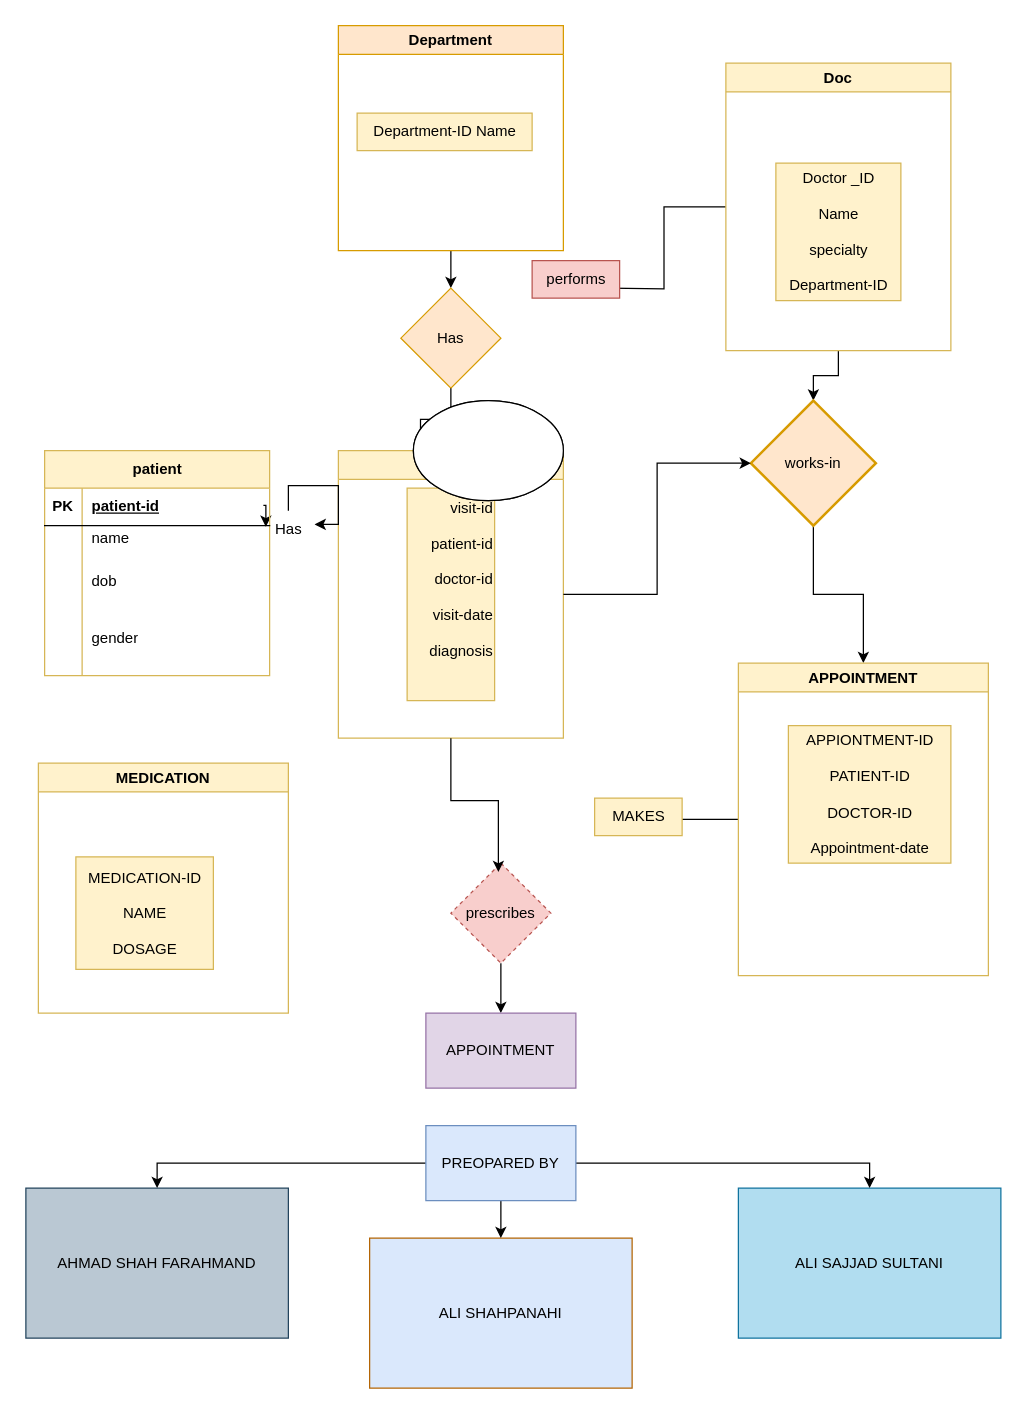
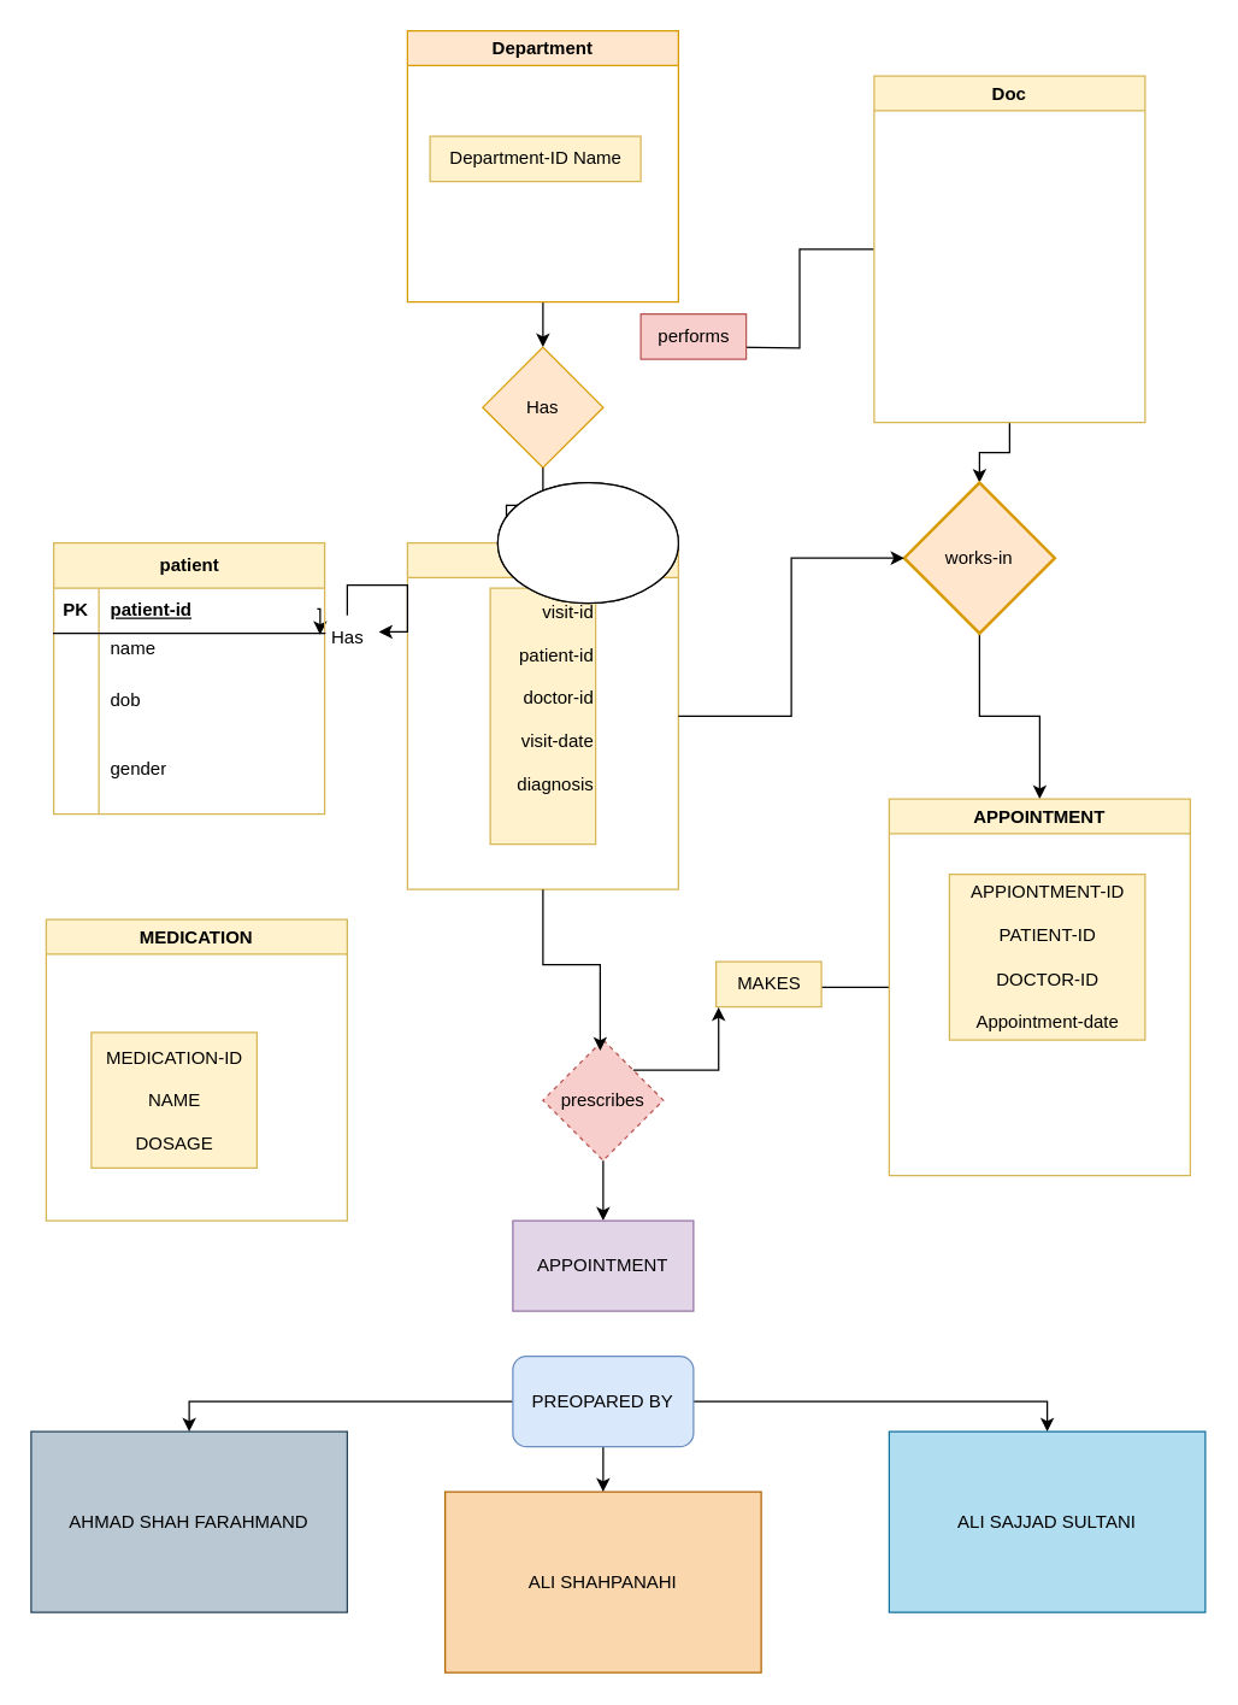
  <mxCell id="0" />
  <mxCell id="1" parent="0" />
  <mxCell id="2" style="edgeStyle=orthogonalEdgeStyle;rounded=0;orthogonalLoop=1;jettySize=auto;html=1;exitX=0.5;exitY=1;exitDx=0;exitDy=0;entryX=0.5;entryY=0;entryDx=0;entryDy=0;" parent="1" source="3" target="5" edge="1"><mxGeometry relative="1" as="geometry" /></mxCell>
  <mxCell id="3" value="Department" style="swimlane;whiteSpace=wrap;html=1;fillColor=#ffe6cc;strokeColor=#d79b00;" parent="1" vertex="1"><mxGeometry x="270" y="20" width="180" height="180" as="geometry" /></mxCell>
  <mxCell id="4" value="Department-ID Name" style="text;html=1;align=center;verticalAlign=middle;resizable=0;points=[];autosize=1;strokeColor=#d6b656;fillColor=#fff2cc;" parent="3" vertex="1"><mxGeometry x="15" y="70" width="140" height="30" as="geometry" /></mxCell>
  <mxCell id="5" value="Has" style="rhombus;whiteSpace=wrap;html=1;fillColor=#ffe6cc;strokeColor=#d79b00;" parent="1" vertex="1"><mxGeometry x="320" y="230" width="80" height="80" as="geometry" /></mxCell>
  <mxCell id="6" style="edgeStyle=orthogonalEdgeStyle;rounded=0;orthogonalLoop=1;jettySize=auto;html=1;" parent="1" source="8" edge="1"><mxGeometry relative="1" as="geometry"><mxPoint x="480" y="230" as="targetPoint" /></mxGeometry></mxCell>
  <mxCell id="7" style="edgeStyle=orthogonalEdgeStyle;rounded=0;orthogonalLoop=1;jettySize=auto;html=1;" parent="1" source="8" target="12" edge="1"><mxGeometry relative="1" as="geometry" /></mxCell>
  <mxCell id="8" value="Doc" style="swimlane;whiteSpace=wrap;html=1;fillColor=#fff2cc;strokeColor=#d6b656;" parent="1" vertex="1"><mxGeometry x="580" y="50" width="180" height="230" as="geometry" /></mxCell>
- <mxCell id="9" value="Doctor _ID&lt;div&gt;&lt;br&gt;&lt;div&gt;Name&lt;/div&gt;&lt;div&gt;&lt;br&gt;&lt;/div&gt;&lt;div&gt;specialty&lt;/div&gt;&lt;div&gt;&lt;br&gt;&lt;/div&gt;&lt;div&gt;Department-ID&lt;/div&gt;&lt;/div&gt;" style="text;html=1;align=center;verticalAlign=middle;resizable=0;points=[];autosize=1;strokeColor=#d6b656;fillColor=#fff2cc;" parent="8" vertex="1"><mxGeometry x="40" y="80" width="100" height="110" as="geometry" /></mxCell>
  <mxCell id="10" value="performs" style="text;html=1;align=center;verticalAlign=middle;resizable=0;points=[];autosize=1;strokeColor=#b85450;fillColor=#f8cecc;" parent="1" vertex="1"><mxGeometry x="425" y="208" width="70" height="30" as="geometry" /></mxCell>
  <mxCell id="11" style="edgeStyle=orthogonalEdgeStyle;rounded=0;orthogonalLoop=1;jettySize=auto;html=1;exitX=0.5;exitY=1;exitDx=0;exitDy=0;exitPerimeter=0;" parent="1" source="12" target="16" edge="1"><mxGeometry relative="1" as="geometry" /></mxCell>
  <mxCell id="12" value="works-in" style="strokeWidth=2;html=1;shape=mxgraph.flowchart.decision;whiteSpace=wrap;fillColor=#ffe6cc;strokeColor=#d79b00;" parent="1" vertex="1"><mxGeometry x="600" y="320" width="100" height="100" as="geometry" /></mxCell>
  <mxCell id="13" value="visit" style="swimlane;whiteSpace=wrap;html=1;fillColor=#fff2cc;strokeColor=#d6b656;" parent="1" vertex="1"><mxGeometry x="270" y="360" width="180" height="230" as="geometry" /></mxCell>
  <mxCell id="14" value="&lt;div&gt;&lt;span style=&quot;background-color: transparent; color: light-dark(rgb(0, 0, 0), rgb(255, 255, 255));&quot;&gt;&lt;font&gt;visit-id&lt;/font&gt;&lt;/span&gt;&lt;/div&gt;&lt;div&gt;&lt;span style=&quot;background-color: transparent; color: light-dark(rgb(0, 0, 0), rgb(255, 255, 255));&quot;&gt;&lt;font&gt;&lt;br&gt;&lt;/font&gt;&lt;/span&gt;&lt;/div&gt;&lt;span style=&quot;background-color: transparent; color: light-dark(rgb(0, 0, 0), rgb(255, 255, 255));&quot;&gt;&lt;font&gt;patient-id&lt;/font&gt;&lt;/span&gt;&lt;div&gt;&lt;font&gt;&lt;br&gt;&lt;span style=&quot;background-color: transparent; color: light-dark(rgb(0, 0, 0), rgb(255, 255, 255));&quot;&gt;doctor-id&lt;/span&gt;&lt;/font&gt;&lt;/div&gt;&lt;div&gt;&lt;font&gt;&lt;br&gt;&lt;span style=&quot;background-color: transparent; color: light-dark(rgb(0, 0, 0), rgb(255, 255, 255));&quot;&gt;visit-date&lt;/span&gt;&lt;/font&gt;&lt;/div&gt;&lt;div&gt;&lt;font&gt;&lt;br&gt;&lt;span style=&quot;background-color: transparent; color: light-dark(rgb(0, 0, 0), rgb(255, 255, 255));&quot;&gt;diagnosis&lt;/span&gt;&lt;/font&gt;&lt;/div&gt;&lt;div&gt;&lt;span style=&quot;background-color: transparent; color: light-dark(rgb(0, 0, 0), rgb(255, 255, 255)); font-size: 20px;&quot;&gt;&lt;br&gt;&lt;/span&gt;&lt;/div&gt;" style="text;html=1;align=right;verticalAlign=middle;resizable=0;points=[];autosize=1;strokeColor=#d6b656;fillColor=#fff2cc;" parent="13" vertex="1"><mxGeometry x="55" y="30" width="70" height="170" as="geometry" /></mxCell>
  <mxCell id="15" style="edgeStyle=orthogonalEdgeStyle;rounded=0;orthogonalLoop=1;jettySize=auto;html=1;" parent="1" source="16" edge="1"><mxGeometry relative="1" as="geometry"><mxPoint x="530" y="655" as="targetPoint" /></mxGeometry></mxCell>
  <mxCell id="16" value="APPOINTMENT" style="swimlane;whiteSpace=wrap;html=1;fillColor=#fff2cc;strokeColor=#d6b656;" parent="1" vertex="1"><mxGeometry x="590" y="530" width="200" height="250" as="geometry" /></mxCell>
  <mxCell id="17" value="APPIONTMENT-ID&lt;div&gt;&lt;br&gt;&lt;div&gt;PATIENT-ID&lt;/div&gt;&lt;div&gt;&lt;br&gt;&lt;/div&gt;&lt;div&gt;DOCTOR-ID&lt;/div&gt;&lt;div&gt;&lt;br&gt;&lt;/div&gt;&lt;div&gt;Appointment-date&lt;/div&gt;&lt;/div&gt;" style="text;html=1;align=center;verticalAlign=middle;resizable=0;points=[];autosize=1;strokeColor=#d6b656;fillColor=#fff2cc;" parent="16" vertex="1"><mxGeometry x="40" y="50" width="130" height="110" as="geometry" /></mxCell>
  <mxCell id="18" style="edgeStyle=orthogonalEdgeStyle;rounded=0;orthogonalLoop=1;jettySize=auto;html=1;exitX=0.5;exitY=1;exitDx=0;exitDy=0;entryX=0.5;entryY=0;entryDx=0;entryDy=0;" parent="1" source="19" target="21" edge="1"><mxGeometry relative="1" as="geometry" /></mxCell>
  <mxCell id="19" value="prescribes" style="rhombus;whiteSpace=wrap;html=1;fillColor=#f8cecc;strokeColor=#b85450;dashed=1;" parent="1" vertex="1"><mxGeometry x="360" y="690" width="80" height="80" as="geometry" /></mxCell>
  <mxCell id="20" style="edgeStyle=orthogonalEdgeStyle;rounded=0;orthogonalLoop=1;jettySize=auto;html=1;exitX=0.5;exitY=1;exitDx=0;exitDy=0;entryX=0.475;entryY=0.088;entryDx=0;entryDy=0;entryPerimeter=0;" parent="1" source="13" target="19" edge="1"><mxGeometry relative="1" as="geometry" /></mxCell>
  <mxCell id="21" value="APPOINTMENT" style="whiteSpace=wrap;html=1;fillColor=#e1d5e7;strokeColor=#9673a6;" parent="1" vertex="1"><mxGeometry x="340" y="810" width="120" height="60" as="geometry" /></mxCell>
  <mxCell id="22" value="MAKES" style="text;html=1;align=center;verticalAlign=middle;resizable=0;points=[];autosize=1;strokeColor=#d6b656;fillColor=#fff2cc;" parent="1" vertex="1"><mxGeometry x="475" y="638" width="70" height="30" as="geometry" /></mxCell>
  <mxCell id="23" value="MEDICATION" style="swimlane;whiteSpace=wrap;html=1;fillColor=#fff2cc;strokeColor=#d6b656;" parent="1" vertex="1"><mxGeometry x="30" y="610" width="200" height="200" as="geometry" /></mxCell>
  <mxCell id="24" value="MEDICATION-ID&lt;div&gt;&lt;br&gt;&lt;div&gt;NAME&lt;/div&gt;&lt;div&gt;&lt;br&gt;&lt;/div&gt;&lt;div&gt;DOSAGE&lt;/div&gt;&lt;/div&gt;" style="text;html=1;align=center;verticalAlign=middle;resizable=0;points=[];autosize=1;strokeColor=#d6b656;fillColor=#fff2cc;" parent="23" vertex="1"><mxGeometry x="30" y="75" width="110" height="90" as="geometry" /></mxCell>
  <mxCell id="25" style="edgeStyle=orthogonalEdgeStyle;rounded=0;orthogonalLoop=1;jettySize=auto;html=1;exitX=0.5;exitY=1;exitDx=0;exitDy=0;entryX=0.365;entryY=-0.004;entryDx=0;entryDy=0;entryPerimeter=0;" parent="1" source="5" target="13" edge="1"><mxGeometry relative="1" as="geometry" /></mxCell>
  <mxCell id="26" style="edgeStyle=orthogonalEdgeStyle;rounded=0;orthogonalLoop=1;jettySize=auto;html=1;entryX=0;entryY=0.5;entryDx=0;entryDy=0;entryPerimeter=0;" parent="1" source="13" target="12" edge="1"><mxGeometry relative="1" as="geometry" /></mxCell>
  <mxCell id="27" value="Has" style="text;html=1;align=center;verticalAlign=middle;resizable=0;points=[];autosize=1;strokeColor=none;fillColor=none;" parent="1" vertex="1"><mxGeometry x="210" y="408" width="40" height="30" as="geometry" /></mxCell>
  <mxCell id="28" style="edgeStyle=orthogonalEdgeStyle;rounded=0;orthogonalLoop=1;jettySize=auto;html=1;exitX=1;exitY=0.75;exitDx=0;exitDy=0;entryX=0.05;entryY=0.433;entryDx=0;entryDy=0;entryPerimeter=0;" parent="1" target="27" edge="1"><mxGeometry relative="1" as="geometry"><mxPoint x="210" y="403.75" as="sourcePoint" /></mxGeometry></mxCell>
  <mxCell id="29" style="edgeStyle=orthogonalEdgeStyle;rounded=0;orthogonalLoop=1;jettySize=auto;html=1;entryX=1.025;entryY=0.367;entryDx=0;entryDy=0;entryPerimeter=0;" parent="1" source="27" target="27" edge="1"><mxGeometry relative="1" as="geometry" /></mxCell>
+ <mxCell id="30" style="edgeStyle=orthogonalEdgeStyle;rounded=0;orthogonalLoop=1;jettySize=auto;html=1;exitX=1;exitY=0;exitDx=0;exitDy=0;entryX=0.024;entryY=1.011;entryDx=0;entryDy=0;entryPerimeter=0;" parent="1" source="19" target="22" edge="1"><mxGeometry relative="1" as="geometry" /></mxCell>
  <mxCell id="31" value="AHMAD SHAH FARAHMAND" style="whiteSpace=wrap;html=1;fillColor=#bac8d3;strokeColor=#23445d;" parent="1" vertex="1"><mxGeometry x="20" y="950" width="210" height="120" as="geometry" /></mxCell>
- <mxCell id="32" value="ALI SHAHPANAHI" style="whiteSpace=wrap;html=1;fillColor=#dae8fc;strokeColor=#b46504;" parent="1" vertex="1"><mxGeometry x="295" y="990" width="210" height="120" as="geometry" /></mxCell>
+ <mxCell id="32" value="ALI SHAHPANAHI" style="whiteSpace=wrap;html=1;fillColor=#fad7ac;strokeColor=#b46504;" parent="1" vertex="1"><mxGeometry x="295" y="990" width="210" height="120" as="geometry" /></mxCell>
  <mxCell id="33" value="ALI SAJJAD SULTANI" style="whiteSpace=wrap;html=1;fillColor=#b1ddf0;strokeColor=#10739e;" parent="1" vertex="1"><mxGeometry x="590" y="950" width="210" height="120" as="geometry" /></mxCell>
  <mxCell id="34" style="edgeStyle=orthogonalEdgeStyle;rounded=0;orthogonalLoop=1;jettySize=auto;html=1;exitX=0.5;exitY=1;exitDx=0;exitDy=0;entryX=0.5;entryY=0;entryDx=0;entryDy=0;" parent="1" source="37" target="32" edge="1"><mxGeometry relative="1" as="geometry" /></mxCell>
  <mxCell id="35" style="edgeStyle=orthogonalEdgeStyle;rounded=0;orthogonalLoop=1;jettySize=auto;html=1;entryX=0.5;entryY=0;entryDx=0;entryDy=0;" parent="1" source="37" target="31" edge="1"><mxGeometry relative="1" as="geometry" /></mxCell>
  <mxCell id="36" style="edgeStyle=orthogonalEdgeStyle;rounded=0;orthogonalLoop=1;jettySize=auto;html=1;entryX=0.5;entryY=0;entryDx=0;entryDy=0;" parent="1" source="37" target="33" edge="1"><mxGeometry relative="1" as="geometry" /></mxCell>
- <mxCell id="37" value="PREOPARED BY" style="whiteSpace=wrap;html=1;fillColor=#dae8fc;strokeColor=#6c8ebf;" parent="1" vertex="1"><mxGeometry x="340" y="900" width="120" height="60" as="geometry" /></mxCell>
+ <mxCell id="37" value="PREOPARED BY" style="whiteSpace=wrap;html=1;fillColor=#dae8fc;strokeColor=#6c8ebf;rounded=1;" parent="1" vertex="1"><mxGeometry x="340" y="900" width="120" height="60" as="geometry" /></mxCell>
  <mxCell id="38" value="" style="ellipse;whiteSpace=wrap;html=1;" parent="1" vertex="1"><mxGeometry x="330" y="320" width="120" height="80" as="geometry" /></mxCell>
  <mxCell id="39" value="" style="ellipse;whiteSpace=wrap;html=1;" parent="1" vertex="1"><mxGeometry x="330" y="320" width="120" height="80" as="geometry" /></mxCell>
  <mxCell id="40" value="patient" style="shape=table;startSize=30;container=1;collapsible=1;childLayout=tableLayout;fixedRows=1;rowLines=0;fontStyle=1;align=center;resizeLast=1;html=1;fillColor=#fff2cc;strokeColor=#d6b656;" vertex="1" parent="1"><mxGeometry x="35" y="360" width="180" height="180" as="geometry" /></mxCell>
  <mxCell id="41" value="" style="shape=tableRow;horizontal=0;startSize=0;swimlaneHead=0;swimlaneBody=0;fillColor=none;collapsible=0;dropTarget=0;points=[[0,0.5],[1,0.5]];portConstraint=eastwest;top=0;left=0;right=0;bottom=1;" vertex="1" parent="40"><mxGeometry y="30" width="180" height="30" as="geometry" /></mxCell>
  <mxCell id="42" value="PK" style="shape=partialRectangle;connectable=0;fillColor=none;top=0;left=0;bottom=0;right=0;fontStyle=1;overflow=hidden;whiteSpace=wrap;html=1;" vertex="1" parent="41"><mxGeometry width="30" height="30" as="geometry"><mxRectangle width="30" height="30" as="alternateBounds" /></mxGeometry></mxCell>
  <mxCell id="43" value="patient-id" style="shape=partialRectangle;connectable=0;fillColor=none;top=0;left=0;bottom=0;right=0;align=left;spacingLeft=6;fontStyle=5;overflow=hidden;whiteSpace=wrap;html=1;" vertex="1" parent="41"><mxGeometry x="30" width="150" height="30" as="geometry"><mxRectangle width="150" height="30" as="alternateBounds" /></mxGeometry></mxCell>
  <mxCell id="44" value="" style="shape=tableRow;horizontal=0;startSize=0;swimlaneHead=0;swimlaneBody=0;fillColor=none;collapsible=0;dropTarget=0;points=[[0,0.5],[1,0.5]];portConstraint=eastwest;top=0;left=0;right=0;bottom=0;" vertex="1" parent="40"><mxGeometry y="60" width="180" height="30" as="geometry" /></mxCell>
  <mxCell id="45" value="" style="shape=partialRectangle;connectable=0;fillColor=none;top=0;left=0;bottom=0;right=0;editable=1;overflow=hidden;whiteSpace=wrap;html=1;" vertex="1" parent="44"><mxGeometry width="30" height="30" as="geometry"><mxRectangle width="30" height="30" as="alternateBounds" /></mxGeometry></mxCell>
  <mxCell id="46" value="name&lt;div&gt;&lt;br&gt;&lt;/div&gt;" style="shape=partialRectangle;connectable=0;fillColor=none;top=0;left=0;bottom=0;right=0;align=left;spacingLeft=6;overflow=hidden;whiteSpace=wrap;html=1;" vertex="1" parent="44"><mxGeometry x="30" width="150" height="30" as="geometry"><mxRectangle width="150" height="30" as="alternateBounds" /></mxGeometry></mxCell>
  <mxCell id="47" value="" style="shape=tableRow;horizontal=0;startSize=0;swimlaneHead=0;swimlaneBody=0;fillColor=none;collapsible=0;dropTarget=0;points=[[0,0.5],[1,0.5]];portConstraint=eastwest;top=0;left=0;right=0;bottom=0;" vertex="1" parent="40"><mxGeometry y="90" width="180" height="30" as="geometry" /></mxCell>
  <mxCell id="48" value="" style="shape=partialRectangle;connectable=0;fillColor=none;top=0;left=0;bottom=0;right=0;editable=1;overflow=hidden;whiteSpace=wrap;html=1;" vertex="1" parent="47"><mxGeometry width="30" height="30" as="geometry"><mxRectangle width="30" height="30" as="alternateBounds" /></mxGeometry></mxCell>
  <mxCell id="49" value="dob" style="shape=partialRectangle;connectable=0;fillColor=none;top=0;left=0;bottom=0;right=0;align=left;spacingLeft=6;overflow=hidden;whiteSpace=wrap;html=1;" vertex="1" parent="47"><mxGeometry x="30" width="150" height="30" as="geometry"><mxRectangle width="150" height="30" as="alternateBounds" /></mxGeometry></mxCell>
  <mxCell id="50" value="" style="shape=tableRow;horizontal=0;startSize=0;swimlaneHead=0;swimlaneBody=0;fillColor=none;collapsible=0;dropTarget=0;points=[[0,0.5],[1,0.5]];portConstraint=eastwest;top=0;left=0;right=0;bottom=0;" vertex="1" parent="40"><mxGeometry y="120" width="180" height="60" as="geometry" /></mxCell>
  <mxCell id="51" value="" style="shape=partialRectangle;connectable=0;fillColor=none;top=0;left=0;bottom=0;right=0;editable=1;overflow=hidden;whiteSpace=wrap;html=1;" vertex="1" parent="50"><mxGeometry width="30" height="60" as="geometry"><mxRectangle width="30" height="60" as="alternateBounds" /></mxGeometry></mxCell>
  <mxCell id="52" value="gender" style="shape=partialRectangle;connectable=0;fillColor=none;top=0;left=0;bottom=0;right=0;align=left;spacingLeft=6;overflow=hidden;whiteSpace=wrap;html=1;" vertex="1" parent="50"><mxGeometry x="30" width="150" height="60" as="geometry"><mxRectangle width="150" height="60" as="alternateBounds" /></mxGeometry></mxCell>
